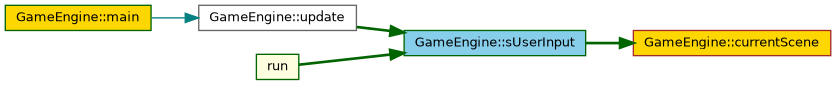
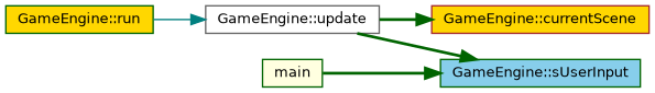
  digraph {
    rankdir=RL
    node [color=darkgreen fillcolor=gold fontname=Helvetica fontsize=10 shape=box style=filled]
    edge [color=darkgreen dir=back fontname=Helvetica fontsize=10 labelfontname=Helvetica labelfontsize=10 style=bold]
    n1 [color=brown fontcolor=black height=0.2 label="GameEngine::currentScene" width=0.4]
    n2 [fillcolor=skyblue height=0.2 label="GameEngine::sUserInput" width=0.4]
    n3 [color=gray40 fillcolor=white height=0.2 label="GameEngine::update" width=0.4]
-   n4 [fillcolor=lightyellow height=0.2 label=run width=0.4]
-   n5 [height=0.2 label="GameEngine::main" width=0.4]
-   n1 -> n2
+   n4 [fillcolor=lightyellow height=0.2 label=main width=0.4]
+   n5 [height=0.2 label="GameEngine::run" width=0.4]
+   n1 -> n3
    n2 -> n3
    n2 -> n4
    n3 -> n5 [color=teal style=solid]
  }
